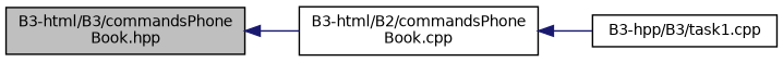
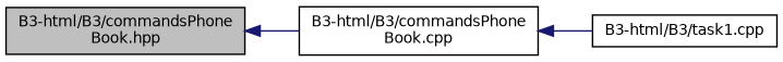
  digraph {
    rankdir=LR
    node [color=black fillcolor=white fontname=Helvetica fontsize=10 shape=record style=filled]
    edge [color=midnightblue dir=back fontname=Helvetica fontsize=10 labelfontname=Helvetica labelfontsize=10 style=solid]
    n1 [fillcolor=grey75 fontcolor=black height=0.2 label="B3-html/B3/commandsPhone\lBook.hpp" width=0.4]
-   n2 [height=0.2 label="B3-html/B2/commandsPhone\lBook.cpp" width=0.4]
-   n3 [height=0.2 label="B3-hpp/B3/task1.cpp" width=0.4]
+   n2 [height=0.2 label="B3-html/B3/commandsPhone\lBook.cpp" width=0.4]
+   n3 [height=0.2 label="B3-html/B3/task1.cpp" width=0.4]
    n1 -> n2
    n2 -> n3
  }
